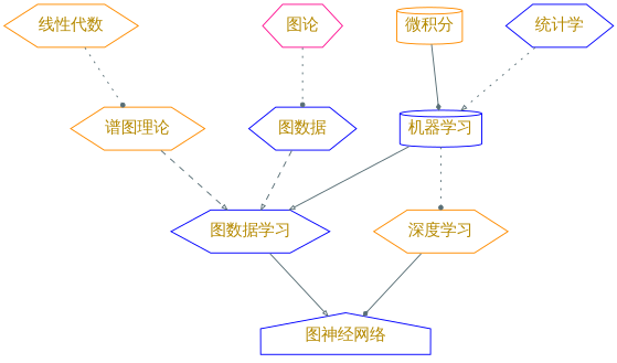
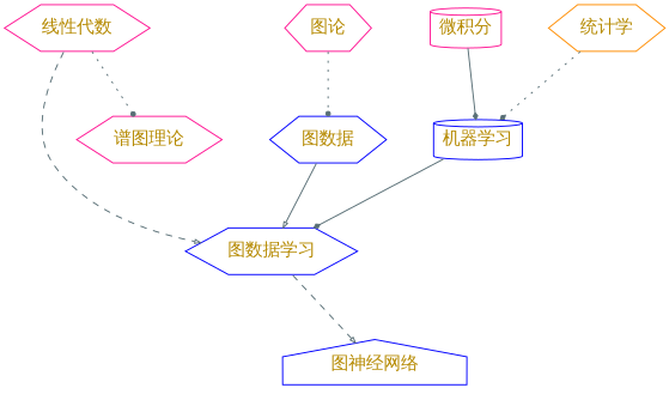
  digraph {
    fontname="Liberation Sans"
    nodesep=0.6
    rankdir=TB
    ranksep=0.8
    node [color=darkorange fontcolor="#b58900" fontname="Liberation Sans" fontsize=16 shape=hexagon]
    edge [arrowhead=onormal arrowsize=0.5 color="#586e75" fontcolor="#268bd2" fontname="Liberation Sans" fontsize=12 style=dotted]
-   "线性代数"
-   "谱图理论"
+   "线性代数" [color=deeppink]
+   "谱图理论" [color=deeppink]
    "图数据学习" [color=blue]
    "机器学习" [color=blue shape=cylinder]
-   "深度学习"
    "图论" [color=deeppink]
    "图数据" [color=blue]
    "图神经网络" [color=blue shape=house]
-   "微积分" [shape=cylinder]
-   "统计学" [color=blue]
+   "微积分" [color=deeppink shape=cylinder]
+   "统计学"
    "线性代数" -> "谱图理论" [arrowhead=dot]
-   "谱图理论" -> "图数据学习" [style=dashed]
-   "图数据学习" -> "图神经网络" [style=solid]
-   "机器学习" -> "图数据学习" [style=solid]
-   "机器学习" -> "深度学习" [arrowhead=dot]
-   "深度学习" -> "图神经网络" [arrowhead=diamond style=solid]
+   "线性代数" -> "图数据学习" [style=dashed]
+   "图数据学习" -> "图神经网络" [style=dashed]
+   "机器学习" -> "图数据学习" [arrowhead=diamond style=solid]
    "图论" -> "图数据" [arrowhead=dot]
-   "图数据" -> "图数据学习" [style=dashed]
+   "图数据" -> "图数据学习" [style=solid]
    "微积分" -> "机器学习" [arrowhead=diamond style=solid]
-   "统计学" -> "机器学习"
+   "统计学" -> "机器学习" [arrowhead=diamond]
  }
